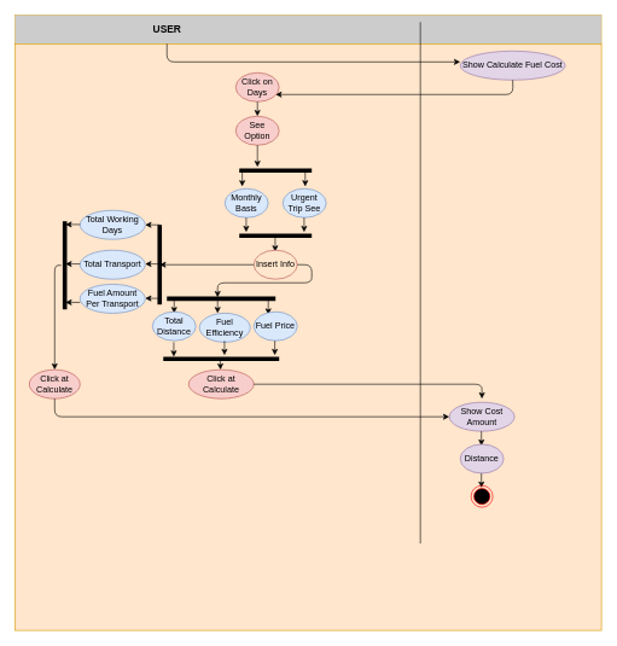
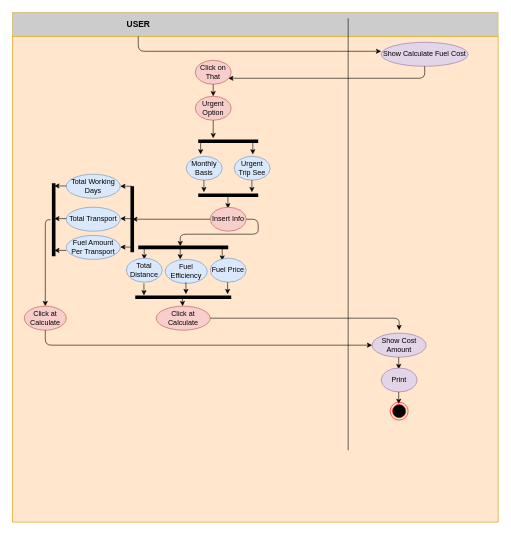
  <mxCell id="0" />
  <mxCell id="1" parent="0" />
  <mxCell id="2" value="" style="rounded=0;whiteSpace=wrap;html=1;strokeColor=#d6b656;fillColor=#CCCCCC;" parent="1" vertex="1"><mxGeometry y="20" width="810" height="40" as="geometry" x="20" /></mxCell>
  <mxCell id="3" value="" style="whiteSpace=wrap;html=1;aspect=fixed;strokeColor=#d79b00;fillColor=#ffe6cc;" parent="1" vertex="1"><mxGeometry y="60" width="810" height="810" as="geometry" x="20" /></mxCell>
  <mxCell id="4" value="&lt;b&gt;&lt;font style=&quot;font-size: 14px&quot;&gt;USER&lt;/font&gt;&lt;/b&gt;" style="text;html=1;align=center;verticalAlign=middle;resizable=0;points=[];autosize=1;strokeColor=none;" parent="1" vertex="1"><mxGeometry x="205" y="30" width="50" height="20" as="geometry" /></mxCell>
  <mxCell id="5" value="" style="endArrow=classic;html=1;" parent="1" edge="1"><mxGeometry width="50" height="50" relative="1" as="geometry"><mxPoint x="230" y="60" as="sourcePoint" /><mxPoint x="635" y="85" as="targetPoint" /><Array as="points"><mxPoint x="230" y="85" /></Array></mxGeometry></mxCell>
  <mxCell id="6" value="Show Calculate Fuel Cost" style="ellipse;whiteSpace=wrap;html=1;fillColor=#e1d5e7;strokeColor=#9673a6;" parent="1" vertex="1"><mxGeometry x="635" y="70" width="145" height="40" as="geometry" /></mxCell>
  <mxCell id="7" value="" style="endArrow=classic;html=1;exitX=0.5;exitY=1;exitDx=0;exitDy=0;" parent="1" source="6" edge="1"><mxGeometry width="50" height="50" relative="1" as="geometry"><mxPoint x="410" y="280" as="sourcePoint" /><mxPoint x="380" y="130" as="targetPoint" /><Array as="points"><mxPoint x="708" y="130" /></Array></mxGeometry></mxCell>
- <mxCell id="8" value="Click on Days" style="ellipse;whiteSpace=wrap;html=1;fillColor=#f8cecc;strokeColor=#b85450;" parent="1" vertex="1"><mxGeometry x="325" y="100" width="60" height="40" as="geometry" /></mxCell>
+ <mxCell id="8" value="Click on That" style="ellipse;whiteSpace=wrap;html=1;fillColor=#f8cecc;strokeColor=#b85450;" parent="1" vertex="1"><mxGeometry x="325" y="100" width="60" height="40" as="geometry" /></mxCell>
  <mxCell id="9" value="" style="endArrow=classic;html=1;entryX=0.5;entryY=0;entryDx=0;entryDy=0;" parent="1" target="10" edge="1"><mxGeometry width="50" height="50" relative="1" as="geometry"><mxPoint x="355" y="140" as="sourcePoint" /><mxPoint x="440" y="150" as="targetPoint" /></mxGeometry></mxCell>
- <mxCell id="10" value="See Option" style="ellipse;whiteSpace=wrap;html=1;fillColor=#f8cecc;strokeColor=#b85450;" parent="1" vertex="1"><mxGeometry x="325" y="160" width="60" height="40" as="geometry" /></mxCell>
+ <mxCell id="10" value="Urgent Option" style="ellipse;whiteSpace=wrap;html=1;fillColor=#f8cecc;strokeColor=#b85450;" parent="1" vertex="1"><mxGeometry x="325" y="160" width="60" height="40" as="geometry" /></mxCell>
  <mxCell id="11" value="" style="shape=line;html=1;strokeWidth=6;" parent="1" vertex="1"><mxGeometry x="330" y="230" width="100" height="10" as="geometry" /></mxCell>
  <mxCell id="12" value="" style="endArrow=classic;html=1;exitX=0.5;exitY=1;exitDx=0;exitDy=0;entryX=0.5;entryY=0;entryDx=0;entryDy=0;" parent="1" edge="1"><mxGeometry width="50" height="50" relative="1" as="geometry"><mxPoint x="334" y="237" as="sourcePoint" /><mxPoint x="334" y="257" as="targetPoint" /></mxGeometry></mxCell>
  <mxCell id="13" value="" style="endArrow=classic;html=1;exitX=0.5;exitY=1;exitDx=0;exitDy=0;entryX=0.5;entryY=0;entryDx=0;entryDy=0;" parent="1" edge="1"><mxGeometry width="50" height="50" relative="1" as="geometry"><mxPoint x="421" y="237" as="sourcePoint" /><mxPoint x="421" y="257" as="targetPoint" /></mxGeometry></mxCell>
  <mxCell id="14" value="Monthly Basis" style="ellipse;whiteSpace=wrap;html=1;fillColor=#dae8fc;strokeColor=#6c8ebf;" parent="1" vertex="1"><mxGeometry x="310" y="260" width="60" height="40" as="geometry" /></mxCell>
  <mxCell id="15" value="Urgent Trip See" style="ellipse;whiteSpace=wrap;html=1;fillColor=#dae8fc;strokeColor=#6c8ebf;" parent="1" vertex="1"><mxGeometry x="390" y="260" width="60" height="40" as="geometry" /></mxCell>
  <mxCell id="16" value="" style="endArrow=classic;html=1;exitX=0.5;exitY=1;exitDx=0;exitDy=0;entryX=0.5;entryY=0;entryDx=0;entryDy=0;" parent="1" edge="1"><mxGeometry width="50" height="50" relative="1" as="geometry"><mxPoint x="339.5" y="300" as="sourcePoint" /><mxPoint x="339.5" y="320" as="targetPoint" /></mxGeometry></mxCell>
  <mxCell id="17" value="" style="endArrow=classic;html=1;exitX=0.5;exitY=1;exitDx=0;exitDy=0;entryX=0.5;entryY=0;entryDx=0;entryDy=0;" parent="1" edge="1"><mxGeometry width="50" height="50" relative="1" as="geometry"><mxPoint x="419.5" y="300" as="sourcePoint" /><mxPoint x="419.5" y="320" as="targetPoint" /></mxGeometry></mxCell>
  <mxCell id="18" value="" style="shape=line;html=1;strokeWidth=6;" parent="1" vertex="1"><mxGeometry x="330" y="320" width="100" height="10" as="geometry" /></mxCell>
  <mxCell id="19" value="" style="endArrow=classic;html=1;exitX=0.5;exitY=1;exitDx=0;exitDy=0;entryX=0.5;entryY=0;entryDx=0;entryDy=0;" parent="1" edge="1"><mxGeometry width="50" height="50" relative="1" as="geometry"><mxPoint x="379.5" y="327" as="sourcePoint" /><mxPoint x="379.5" y="347" as="targetPoint" /></mxGeometry></mxCell>
- <mxCell id="20" value="Insert Info" style="ellipse;whiteSpace=wrap;html=1;fillColor=#ffe6cc;strokeColor=#b85450;" parent="1" vertex="1"><mxGeometry x="350" y="345" width="60" height="40" as="geometry" /></mxCell>
+ <mxCell id="20" value="Insert Info" style="ellipse;whiteSpace=wrap;html=1;fillColor=#f8cecc;strokeColor=#b85450;" parent="1" vertex="1"><mxGeometry x="350" y="345" width="60" height="40" as="geometry" /></mxCell>
  <mxCell id="21" value="" style="endArrow=classic;html=1;exitX=0;exitY=0.5;exitDx=0;exitDy=0;" parent="1" source="20" edge="1"><mxGeometry width="50" height="50" relative="1" as="geometry"><mxPoint x="290" y="370" as="sourcePoint" /><mxPoint x="220" y="365" as="targetPoint" /></mxGeometry></mxCell>
  <mxCell id="22" value="" style="shape=line;html=1;strokeWidth=6;rotation=-90;" parent="1" vertex="1"><mxGeometry x="165" y="360" width="110" height="10" as="geometry" /></mxCell>
  <mxCell id="23" value="" style="endArrow=classic;html=1;exitX=1;exitY=0.5;exitDx=0;exitDy=0;exitPerimeter=0;" parent="1" source="22" edge="1"><mxGeometry width="50" height="50" relative="1" as="geometry"><mxPoint x="290" y="370" as="sourcePoint" /><mxPoint x="200" y="310" as="targetPoint" /></mxGeometry></mxCell>
  <mxCell id="24" value="Total Working Days" style="ellipse;whiteSpace=wrap;html=1;fillColor=#dae8fc;strokeColor=#6c8ebf;" parent="1" vertex="1"><mxGeometry x="110" y="290" width="90" height="40" as="geometry" /></mxCell>
  <mxCell id="25" value="" style="endArrow=classic;html=1;exitX=1;exitY=0.5;exitDx=0;exitDy=0;exitPerimeter=0;" parent="1" edge="1"><mxGeometry width="50" height="50" relative="1" as="geometry"><mxPoint x="220" y="364" as="sourcePoint" /><mxPoint x="200" y="364" as="targetPoint" /></mxGeometry></mxCell>
  <mxCell id="26" value="Total Transport" style="ellipse;whiteSpace=wrap;html=1;fillColor=#dae8fc;strokeColor=#6c8ebf;" parent="1" vertex="1"><mxGeometry x="110" y="345" width="90" height="40" as="geometry" /></mxCell>
  <mxCell id="27" value="" style="endArrow=classic;html=1;exitX=1;exitY=0.5;exitDx=0;exitDy=0;exitPerimeter=0;" parent="1" edge="1"><mxGeometry width="50" height="50" relative="1" as="geometry"><mxPoint x="220" y="411.5" as="sourcePoint" /><mxPoint x="200" y="411.5" as="targetPoint" /></mxGeometry></mxCell>
  <mxCell id="28" value="Fuel Amount Per Transport" style="ellipse;whiteSpace=wrap;html=1;fillColor=#dae8fc;strokeColor=#6c8ebf;" parent="1" vertex="1"><mxGeometry x="110" y="392" width="90" height="40" as="geometry" /></mxCell>
  <mxCell id="29" value="" style="endArrow=classic;html=1;exitX=1;exitY=0.5;exitDx=0;exitDy=0;exitPerimeter=0;" parent="1" edge="1"><mxGeometry width="50" height="50" relative="1" as="geometry"><mxPoint x="110" y="417" as="sourcePoint" /><mxPoint x="90" y="417" as="targetPoint" /></mxGeometry></mxCell>
  <mxCell id="30" value="" style="endArrow=classic;html=1;exitX=1;exitY=0.5;exitDx=0;exitDy=0;exitPerimeter=0;" parent="1" edge="1"><mxGeometry width="50" height="50" relative="1" as="geometry"><mxPoint x="110" y="364" as="sourcePoint" /><mxPoint x="90" y="364" as="targetPoint" /></mxGeometry></mxCell>
  <mxCell id="31" value="" style="endArrow=classic;html=1;exitX=1;exitY=0.5;exitDx=0;exitDy=0;exitPerimeter=0;" parent="1" edge="1"><mxGeometry width="50" height="50" relative="1" as="geometry"><mxPoint x="110" y="309.5" as="sourcePoint" /><mxPoint x="90" y="309.5" as="targetPoint" /></mxGeometry></mxCell>
  <mxCell id="32" value="" style="shape=line;html=1;strokeWidth=6;rotation=-90;" parent="1" vertex="1"><mxGeometry x="28.13" y="360.88" width="121.75" height="10" as="geometry" /></mxCell>
  <mxCell id="33" value="" style="endArrow=classic;html=1;entryX=0.5;entryY=0;entryDx=0;entryDy=0;" parent="1" source="32" target="34" edge="1"><mxGeometry width="50" height="50" relative="1" as="geometry"><mxPoint x="290" y="360" as="sourcePoint" /><mxPoint x="60" y="510" as="targetPoint" /><Array as="points"><mxPoint x="75" y="366" /></Array></mxGeometry></mxCell>
  <mxCell id="34" value="Click at Calculate" style="ellipse;whiteSpace=wrap;html=1;fillColor=#f8cecc;strokeColor=#b85450;" parent="1" vertex="1"><mxGeometry x="40" y="510" width="70" height="40" as="geometry" /></mxCell>
  <mxCell id="35" value="" style="endArrow=classic;html=1;exitX=1;exitY=0.5;exitDx=0;exitDy=0;" parent="1" source="20" edge="1"><mxGeometry width="50" height="50" relative="1" as="geometry"><mxPoint x="290" y="350" as="sourcePoint" /><mxPoint x="300" y="410" as="targetPoint" /><Array as="points"><mxPoint x="430" y="365" /><mxPoint x="430" y="390" /><mxPoint x="300" y="390" /></Array></mxGeometry></mxCell>
  <mxCell id="36" value="" style="shape=line;html=1;strokeWidth=6;" parent="1" vertex="1"><mxGeometry x="230" y="407" width="150" height="10" as="geometry" /></mxCell>
  <mxCell id="37" value="" style="endArrow=classic;html=1;exitX=0.5;exitY=1;exitDx=0;exitDy=0;entryX=0.5;entryY=0;entryDx=0;entryDy=0;" parent="1" edge="1"><mxGeometry width="50" height="50" relative="1" as="geometry"><mxPoint x="240" y="412" as="sourcePoint" /><mxPoint x="240" y="432" as="targetPoint" /></mxGeometry></mxCell>
  <mxCell id="38" value="" style="endArrow=classic;html=1;exitX=0.5;exitY=1;exitDx=0;exitDy=0;entryX=0.5;entryY=0;entryDx=0;entryDy=0;" parent="1" edge="1"><mxGeometry width="50" height="50" relative="1" as="geometry"><mxPoint x="300" y="412" as="sourcePoint" /><mxPoint x="300" y="432" as="targetPoint" /></mxGeometry></mxCell>
  <mxCell id="39" value="" style="endArrow=classic;html=1;exitX=0.5;exitY=1;exitDx=0;exitDy=0;entryX=0.5;entryY=0;entryDx=0;entryDy=0;" parent="1" edge="1"><mxGeometry width="50" height="50" relative="1" as="geometry"><mxPoint x="370" y="414" as="sourcePoint" /><mxPoint x="370" y="434" as="targetPoint" /></mxGeometry></mxCell>
  <mxCell id="40" value="Total Distance" style="ellipse;whiteSpace=wrap;html=1;fillColor=#dae8fc;strokeColor=#6c8ebf;" parent="1" vertex="1"><mxGeometry x="210" y="430" width="60" height="40" as="geometry" /></mxCell>
  <mxCell id="41" value="Fuel Efficiency" style="ellipse;whiteSpace=wrap;html=1;fillColor=#dae8fc;strokeColor=#6c8ebf;" parent="1" vertex="1"><mxGeometry x="275" y="432" width="70" height="40" as="geometry" /></mxCell>
  <mxCell id="42" value="Fuel Price" style="ellipse;whiteSpace=wrap;html=1;fillColor=#dae8fc;strokeColor=#6c8ebf;" parent="1" vertex="1"><mxGeometry x="350" y="430" width="60" height="40" as="geometry" /></mxCell>
  <mxCell id="43" value="" style="shape=line;html=1;strokeWidth=6;" parent="1" vertex="1"><mxGeometry x="225" y="490" width="160" height="10" as="geometry" /></mxCell>
  <mxCell id="44" value="" style="endArrow=classic;html=1;exitX=0.5;exitY=1;exitDx=0;exitDy=0;entryX=0.5;entryY=0;entryDx=0;entryDy=0;" parent="1" edge="1"><mxGeometry width="50" height="50" relative="1" as="geometry"><mxPoint x="379" y="470" as="sourcePoint" /><mxPoint x="379" y="490" as="targetPoint" /></mxGeometry></mxCell>
  <mxCell id="45" value="" style="endArrow=classic;html=1;exitX=0.5;exitY=1;exitDx=0;exitDy=0;entryX=0.5;entryY=0;entryDx=0;entryDy=0;" parent="1" edge="1"><mxGeometry width="50" height="50" relative="1" as="geometry"><mxPoint x="309.5" y="470" as="sourcePoint" /><mxPoint x="309.5" y="490" as="targetPoint" /></mxGeometry></mxCell>
  <mxCell id="46" value="" style="endArrow=classic;html=1;exitX=0.5;exitY=1;exitDx=0;exitDy=0;entryX=0.5;entryY=0;entryDx=0;entryDy=0;" parent="1" edge="1"><mxGeometry width="50" height="50" relative="1" as="geometry"><mxPoint x="239.5" y="472" as="sourcePoint" /><mxPoint x="239.5" y="492" as="targetPoint" /></mxGeometry></mxCell>
  <mxCell id="47" value="" style="endArrow=classic;html=1;exitX=0.491;exitY=0.66;exitDx=0;exitDy=0;exitPerimeter=0;" parent="1" source="43" edge="1"><mxGeometry width="50" height="50" relative="1" as="geometry"><mxPoint x="290" y="450" as="sourcePoint" /><mxPoint x="304" y="510" as="targetPoint" /></mxGeometry></mxCell>
  <mxCell id="48" value="Click at Calculate" style="ellipse;whiteSpace=wrap;html=1;fillColor=#f8cecc;strokeColor=#b85450;" parent="1" vertex="1"><mxGeometry x="260" y="510" width="90" height="40" as="geometry" /></mxCell>
  <mxCell id="49" value="" style="endArrow=classic;html=1;exitX=0.5;exitY=1;exitDx=0;exitDy=0;entryX=0;entryY=0.5;entryDx=0;entryDy=0;" parent="1" source="34" target="50" edge="1"><mxGeometry width="50" height="50" relative="1" as="geometry"><mxPoint x="200" y="580" as="sourcePoint" /><mxPoint x="620" y="590" as="targetPoint" /><Array as="points"><mxPoint x="75" y="575" /></Array></mxGeometry></mxCell>
  <mxCell id="50" value="Show Cost Amount" style="ellipse;whiteSpace=wrap;html=1;fillColor=#e1d5e7;strokeColor=#9673a6;" parent="1" vertex="1"><mxGeometry x="620" y="555" width="90" height="40" as="geometry" /></mxCell>
  <mxCell id="51" value="" style="endArrow=classic;html=1;exitX=1;exitY=0.5;exitDx=0;exitDy=0;" parent="1" source="48" edge="1"><mxGeometry width="50" height="50" relative="1" as="geometry"><mxPoint x="200" y="300" as="sourcePoint" /><mxPoint x="665" y="550" as="targetPoint" /><Array as="points"><mxPoint x="665" y="530" /></Array></mxGeometry></mxCell>
  <mxCell id="52" value="" style="endArrow=none;html=1;" parent="1" edge="1"><mxGeometry width="50" height="50" relative="1" as="geometry"><mxPoint x="580" y="750" as="sourcePoint" /><mxPoint x="580" y="30" as="targetPoint" /></mxGeometry></mxCell>
  <mxCell id="53" value="" style="endArrow=classic;html=1;exitX=0.5;exitY=1;exitDx=0;exitDy=0;entryX=0.5;entryY=0;entryDx=0;entryDy=0;" parent="1" edge="1"><mxGeometry width="50" height="50" relative="1" as="geometry"><mxPoint x="664.29" y="595" as="sourcePoint" /><mxPoint x="664.29" y="615" as="targetPoint" /></mxGeometry></mxCell>
- <mxCell id="54" value="Distance" style="ellipse;whiteSpace=wrap;html=1;fillColor=#e1d5e7;strokeColor=#9673a6;" parent="1" vertex="1"><mxGeometry x="635" y="613" width="60" height="40" as="geometry" /></mxCell>
+ <mxCell id="54" value="Print" style="ellipse;whiteSpace=wrap;html=1;fillColor=#e1d5e7;strokeColor=#9673a6;" parent="1" vertex="1"><mxGeometry x="635" y="613" width="60" height="40" as="geometry" /></mxCell>
  <mxCell id="55" value="" style="endArrow=classic;html=1;exitX=0.5;exitY=1;exitDx=0;exitDy=0;entryX=0.5;entryY=0;entryDx=0;entryDy=0;" parent="1" edge="1"><mxGeometry width="50" height="50" relative="1" as="geometry"><mxPoint x="664.29" y="653" as="sourcePoint" /><mxPoint x="664.29" y="673" as="targetPoint" /></mxGeometry></mxCell>
  <mxCell id="56" value="" style="ellipse;html=1;shape=endState;fillColor=#000000;strokeColor=#ff0000;" parent="1" vertex="1"><mxGeometry x="650" y="670" width="30" height="30" as="geometry" /></mxCell>
  <mxCell id="57" value="" style="endArrow=classic;html=1;" parent="1" edge="1"><mxGeometry width="50" height="50" relative="1" as="geometry"><mxPoint x="355" y="200" as="sourcePoint" /><mxPoint x="355" y="230" as="targetPoint" /></mxGeometry></mxCell>
